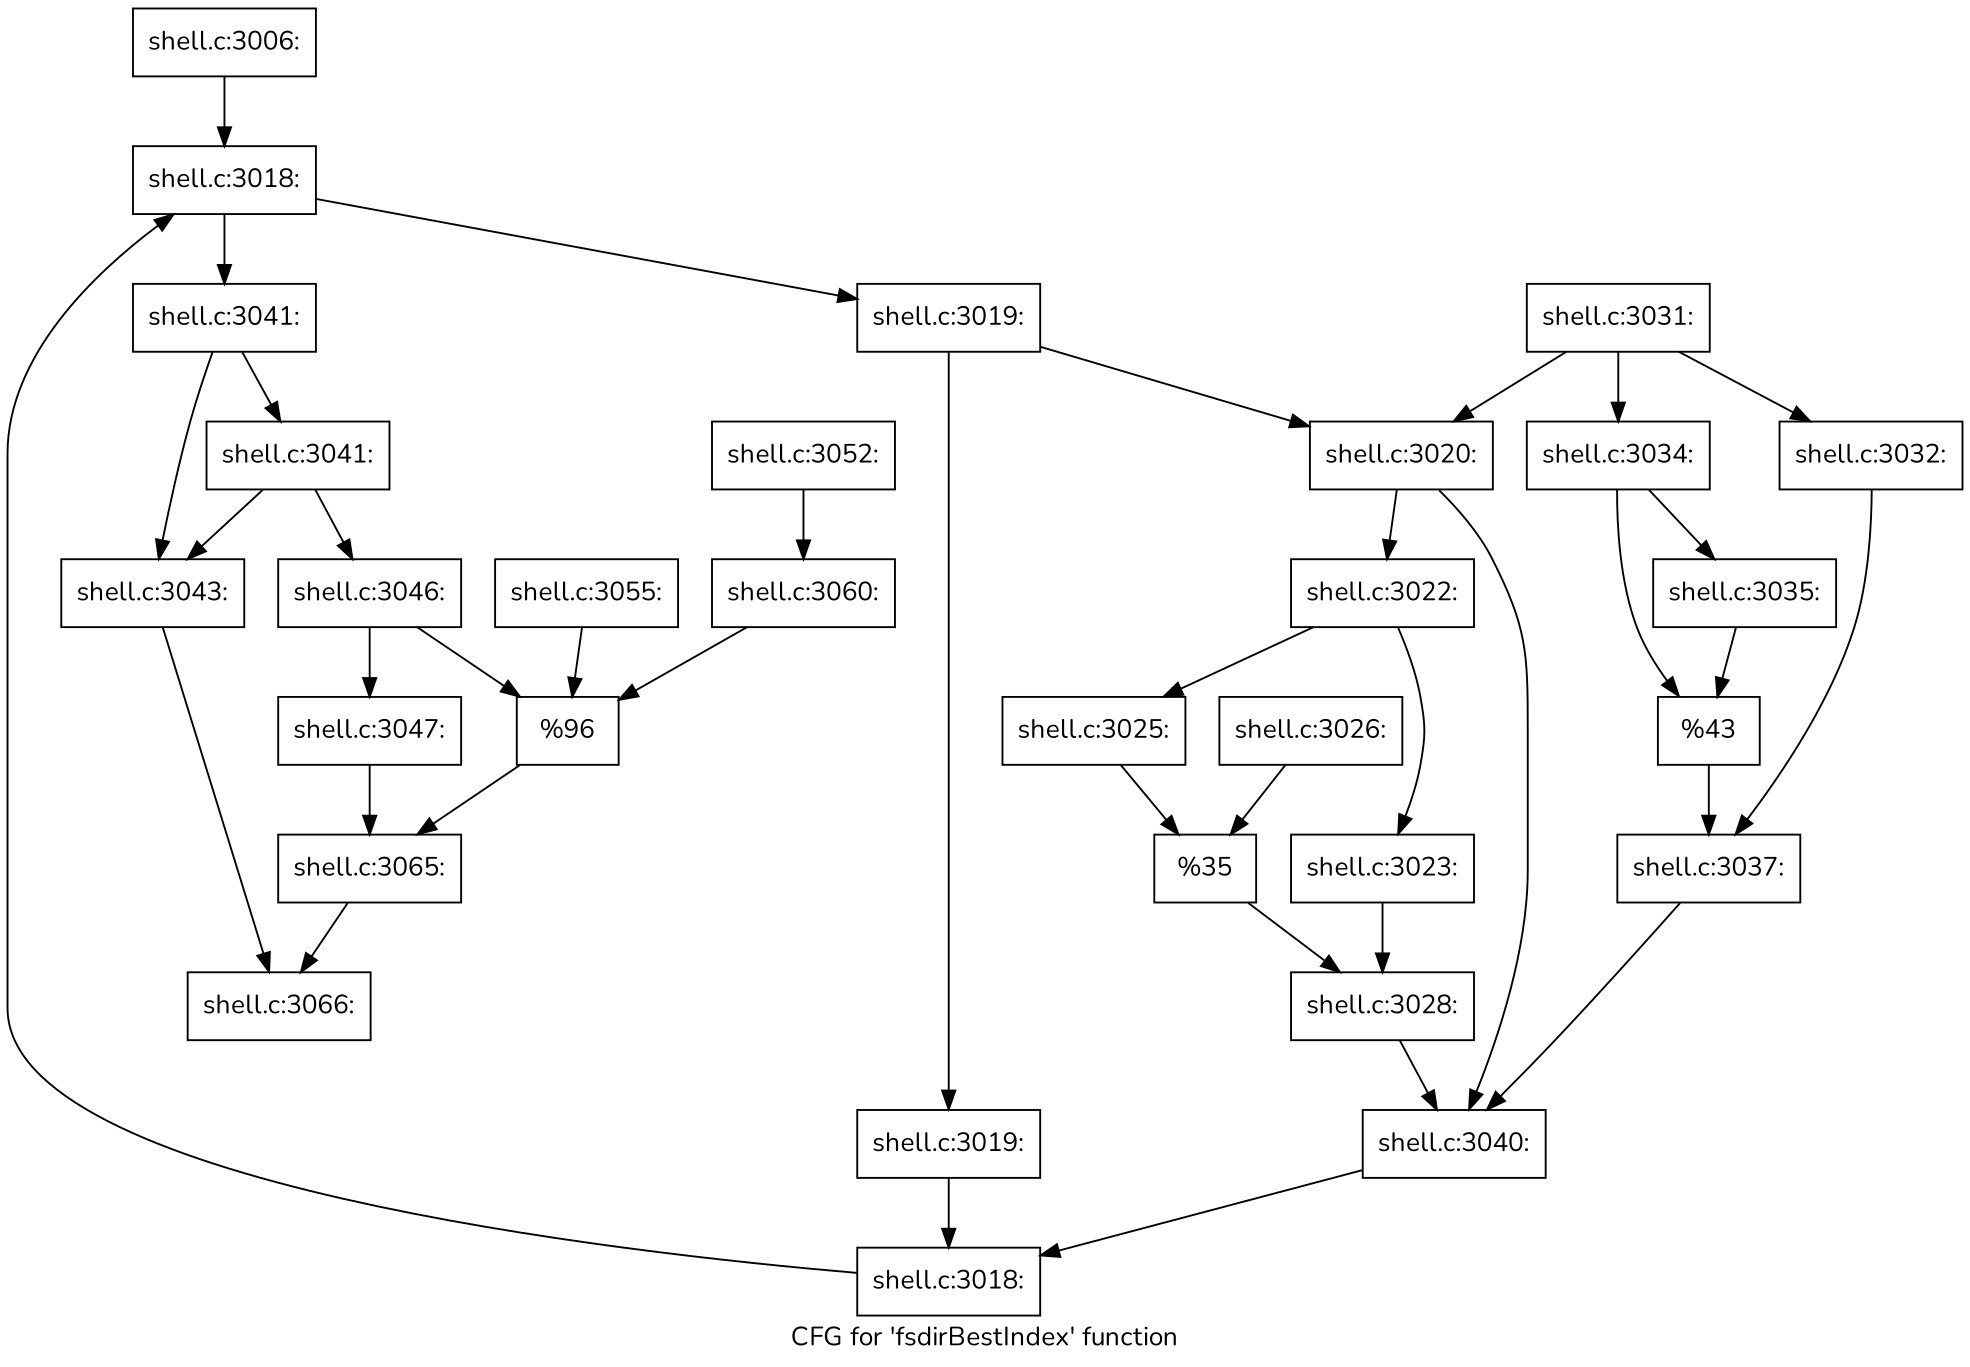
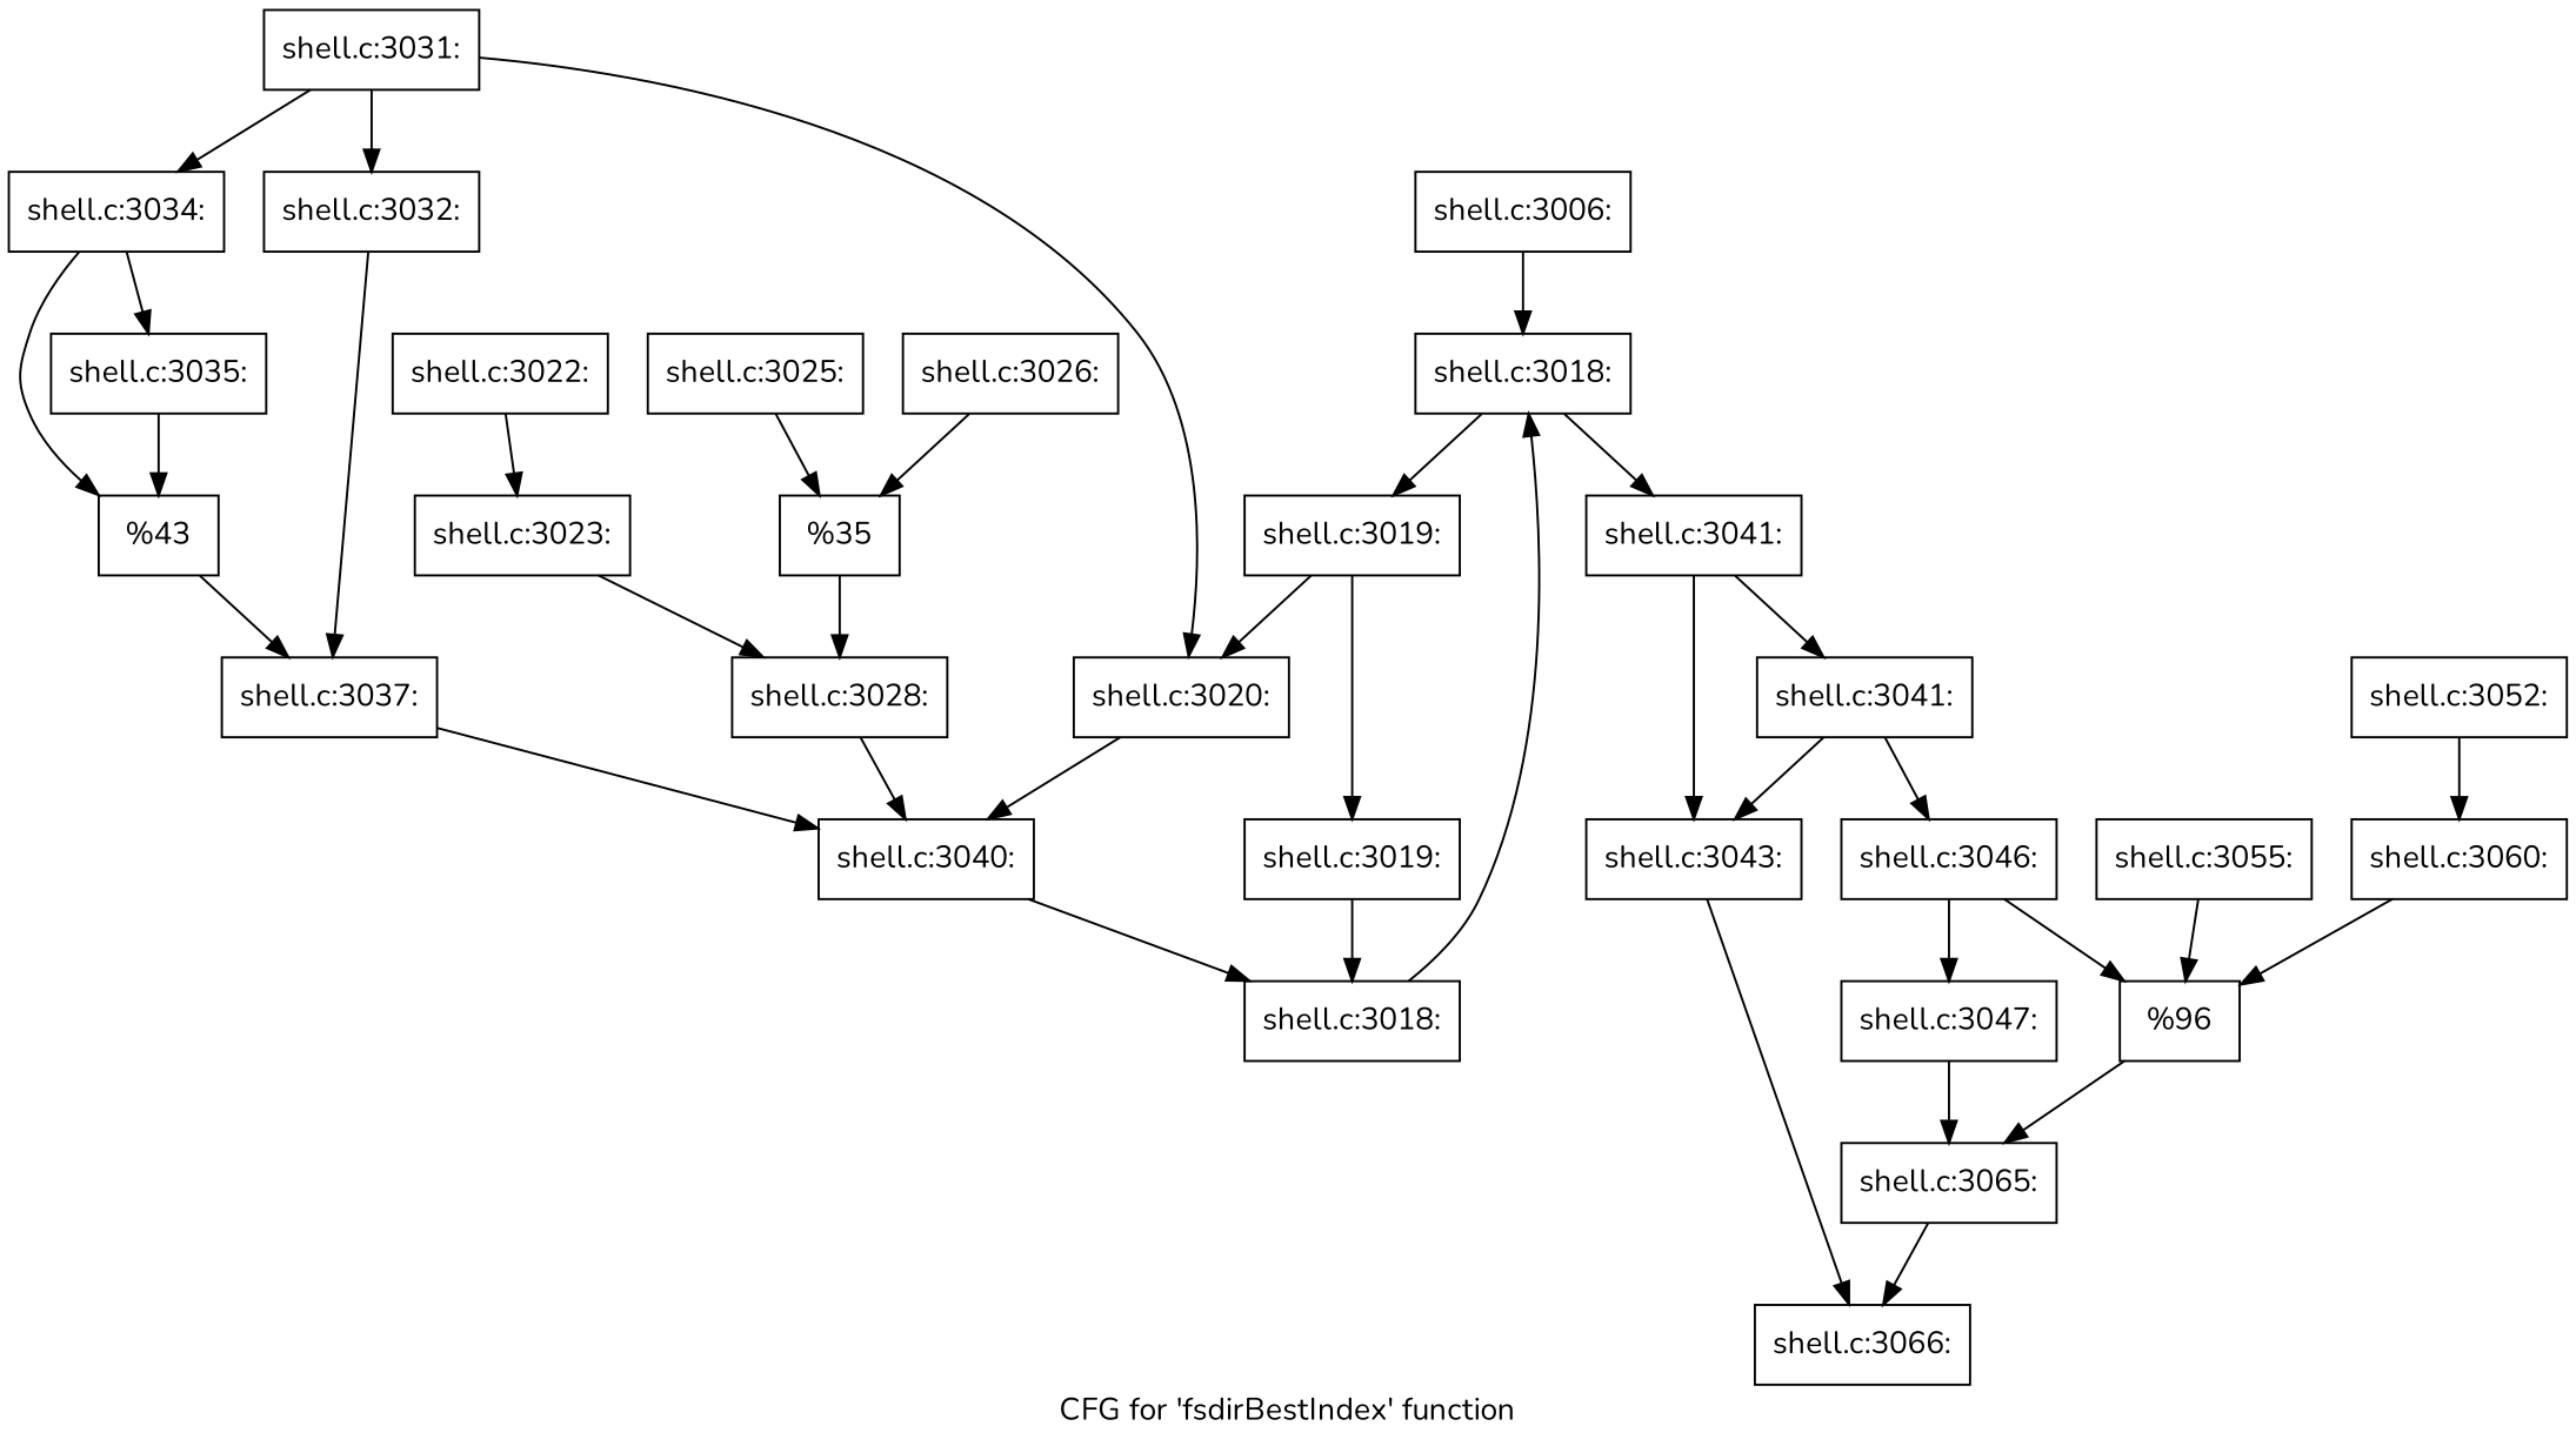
  digraph {
    fontname=Nunito
    label="CFG for 'fsdirBestIndex' function"
    node [fontname=Nunito shape=record]
    edge [fontname=Nunito]
    n1 [label="{shell.c:3006:}"]
    n2 [label="{shell.c:3018:}"]
    n3 [label="{shell.c:3019:}"]
    n4 [label="{shell.c:3041:}"]
    n5 [label="{shell.c:3019:}"]
    n6 [label="{shell.c:3020:}"]
    n7 [label="{shell.c:3043:}"]
    n8 [label="{shell.c:3041:}"]
    n9 [label="{shell.c:3018:}"]
    n10 [label="{shell.c:3040:}"]
    n11 [label="{shell.c:3022:}"]
    n12 [label="{shell.c:3066:}"]
    n13 [label="{shell.c:3046:}"]
    n14 [label="{shell.c:3023:}"]
    n15 [label="{shell.c:3025:}"]
    n16 [label="{shell.c:3031:}"]
    n17 [label="{shell.c:3032:}"]
    n18 [label="{shell.c:3034:}"]
    n19 [label="{shell.c:3028:}"]
    n20 [label="{%35}"]
    n21 [label="{shell.c:3037:}"]
    n22 [label="{shell.c:3035:}"]
    n23 [label="{%43}"]
    n24 [label="{shell.c:3026:}"]
    n25 [label="{shell.c:3047:}"]
    n26 [label="{%96}"]
    n27 [label="{shell.c:3065:}"]
    n28 [label="{shell.c:3052:}"]
    n29 [label="{shell.c:3060:}"]
    n30 [label="{shell.c:3055:}"]
    n1 -> n2
    n2 -> n3
    n2 -> n4
    n3 -> n5
    n3 -> n6
    n4 -> n7
    n4 -> n8
    n5 -> n9
    n6 -> n10
-   n6 -> n11
    n7 -> n12
    n8 -> n7
    n8 -> n13
    n9 -> n2
    n10 -> n9
    n11 -> n14
-   n11 -> n15
    n13 -> n25
    n13 -> n26
    n14 -> n19
    n15 -> n20
    n16 -> n6
    n16 -> n17
    n16 -> n18
    n17 -> n21
    n18 -> n22
    n18 -> n23
    n19 -> n10
    n20 -> n19
    n21 -> n10
    n22 -> n23
    n23 -> n21
    n24 -> n20
    n25 -> n27
    n26 -> n27
    n27 -> n12
    n28 -> n29
    n29 -> n26
    n30 -> n26
  }
